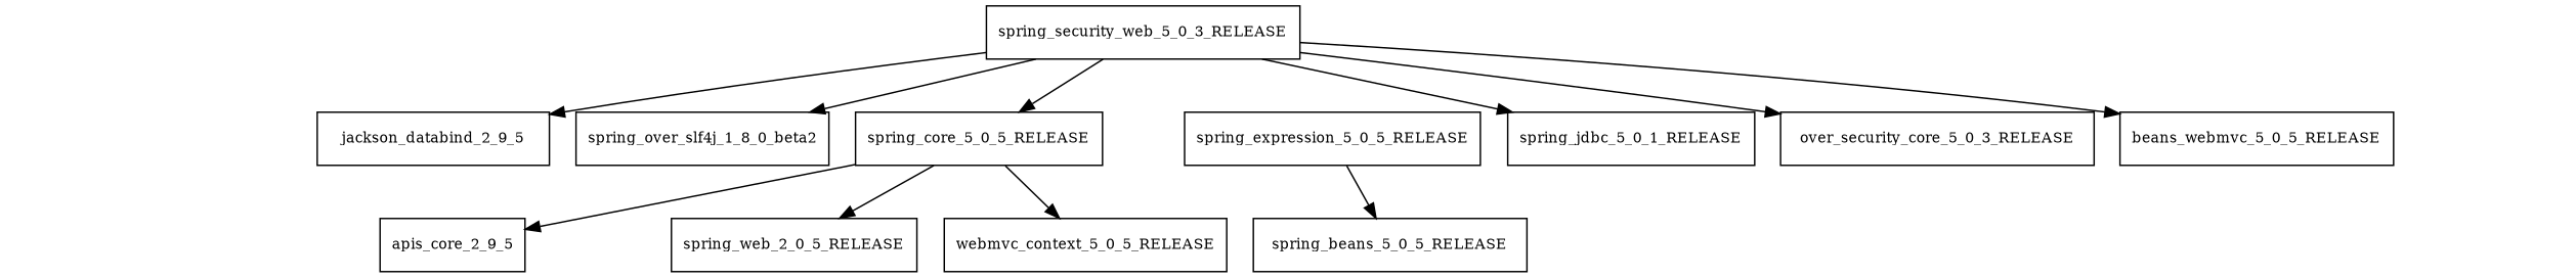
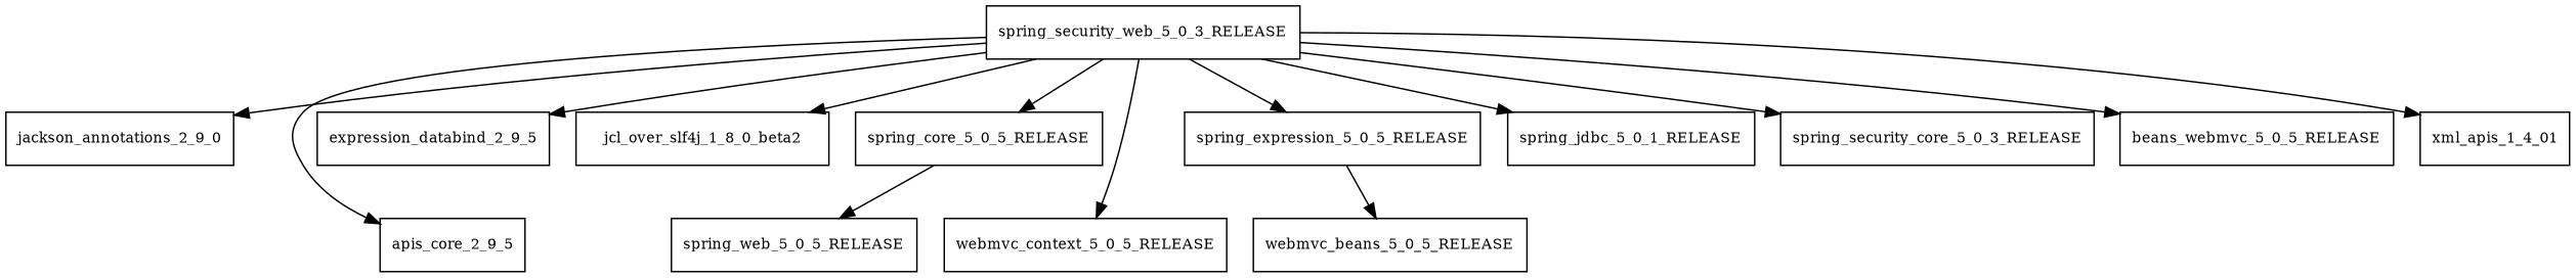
  digraph {
    node [fontsize=10.0 shape=box]
    spring_security_web_5_0_3_RELEASE
+   jackson_annotations_2_9_0
    n3 [label=apis_core_2_9_5]
-   jackson_databind_2_9_5
-   jcl_over_slf4j_1_8_0_beta2 [label=spring_over_slf4j_1_8_0_beta2]
+   jackson_databind_2_9_5 [label=expression_databind_2_9_5]
+   jcl_over_slf4j_1_8_0_beta2
    n6 [label=webmvc_context_5_0_5_RELEASE]
    spring_core_5_0_5_RELEASE
    spring_expression_5_0_5_RELEASE
    n9 [label=spring_jdbc_5_0_1_RELEASE]
-   spring_security_core_5_0_3_RELEASE [label=over_security_core_5_0_3_RELEASE]
+   spring_security_core_5_0_3_RELEASE
    n11 [label=beans_webmvc_5_0_5_RELEASE]
-   spring_web_5_0_5_RELEASE [label=spring_web_2_0_5_RELEASE]
-   spring_beans_5_0_5_RELEASE
-   spring_core_5_0_5_RELEASE -> n3
+   xml_apis_1_4_01
+   spring_web_5_0_5_RELEASE
+   spring_beans_5_0_5_RELEASE [label=webmvc_beans_5_0_5_RELEASE]
+   spring_security_web_5_0_3_RELEASE -> jackson_annotations_2_9_0
+   spring_security_web_5_0_3_RELEASE -> n3
    spring_security_web_5_0_3_RELEASE -> jackson_databind_2_9_5
    spring_security_web_5_0_3_RELEASE -> jcl_over_slf4j_1_8_0_beta2
-   spring_core_5_0_5_RELEASE -> n6
+   spring_security_web_5_0_3_RELEASE -> n6
    spring_security_web_5_0_3_RELEASE -> spring_core_5_0_5_RELEASE
+   spring_security_web_5_0_3_RELEASE -> spring_expression_5_0_5_RELEASE
    spring_security_web_5_0_3_RELEASE -> n9
    spring_security_web_5_0_3_RELEASE -> spring_security_core_5_0_3_RELEASE
    spring_security_web_5_0_3_RELEASE -> n11
+   spring_security_web_5_0_3_RELEASE -> xml_apis_1_4_01
    spring_core_5_0_5_RELEASE -> spring_web_5_0_5_RELEASE
    spring_expression_5_0_5_RELEASE -> spring_beans_5_0_5_RELEASE
  }
